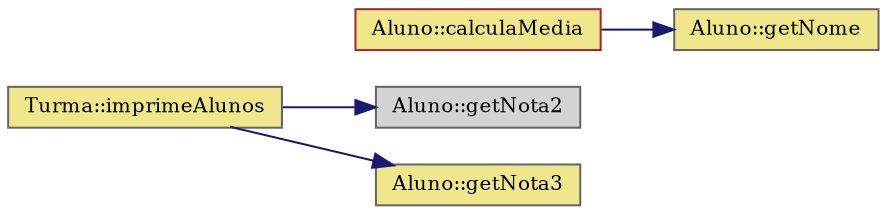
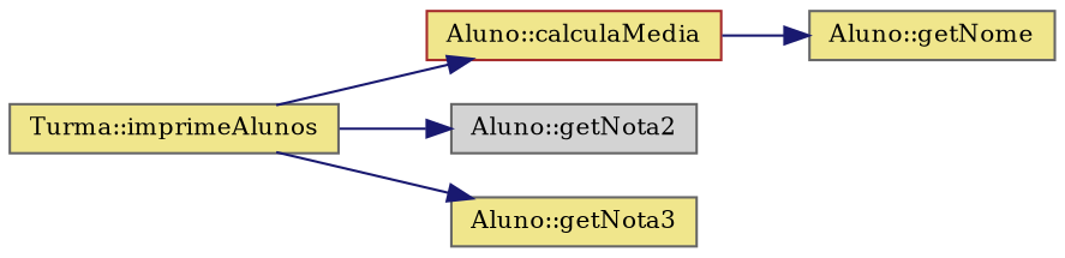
  digraph {
    fontname="DejaVu Serif"
    rankdir=LR
    node [color=gray40 fillcolor=khaki fontname="DejaVu Serif" fontsize=10 shape=record style=filled]
    edge [color=midnightblue fontname="DejaVu Serif" fontsize=10 labelfontname=Helvetica labelfontsize=10 style=solid]
    n1 [fontcolor=black height=0.2 label="Turma::imprimeAlunos" width=0.4]
    n2 [color=brown height=0.2 label="Aluno::calculaMedia" width=0.4]
    n3 [fillcolor=lightgrey height=0.2 label="Aluno::getNota2" width=0.4]
    n4 [height=0.2 label="Aluno::getNota3" width=0.4]
    n5 [height=0.2 label="Aluno::getNome" width=0.4]
+   n1 -> n2
    n1 -> n3
    n1 -> n4
    n2 -> n5
  }
